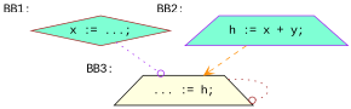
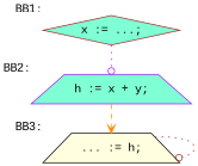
  digraph {
    fontname="Liberation Mono"
    node [fillcolor=aquamarine fontname="Liberation Mono" shape=trapezium style=filled]
    edge [arrowhead=odot fontname="Liberation Mono" style=dotted]
    n1 [color=brown label="x := ...;\n" shape=diamond xlabel="BB1:"]
    n2 [color=purple label="h := x + y;\n" xlabel="BB2:"]
    n3 [color=black fillcolor=lightyellow label="... := h;\n" xlabel="BB3:"]
-   n1 -> n3 [color=purple]
+   n1 -> n2 [color=purple]
    n2 -> n3 [arrowhead=vee color=darkorange style=dashed]
    n3 -> n3 [color=brown]
  }
